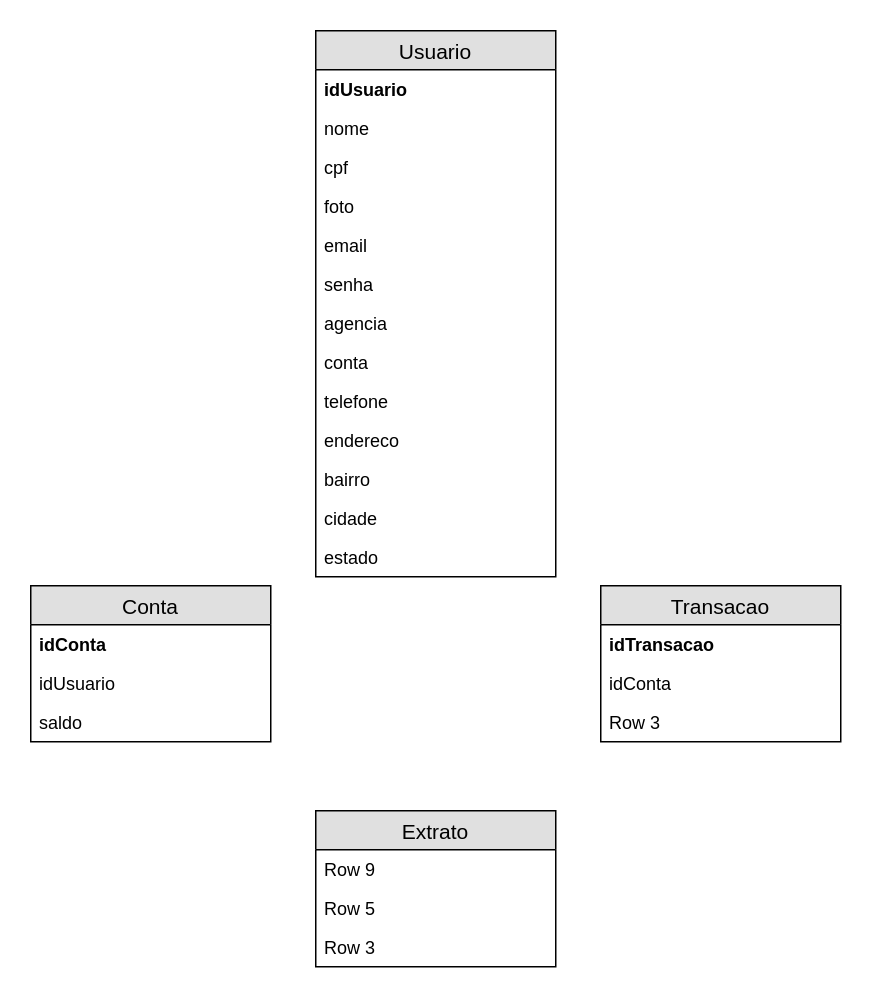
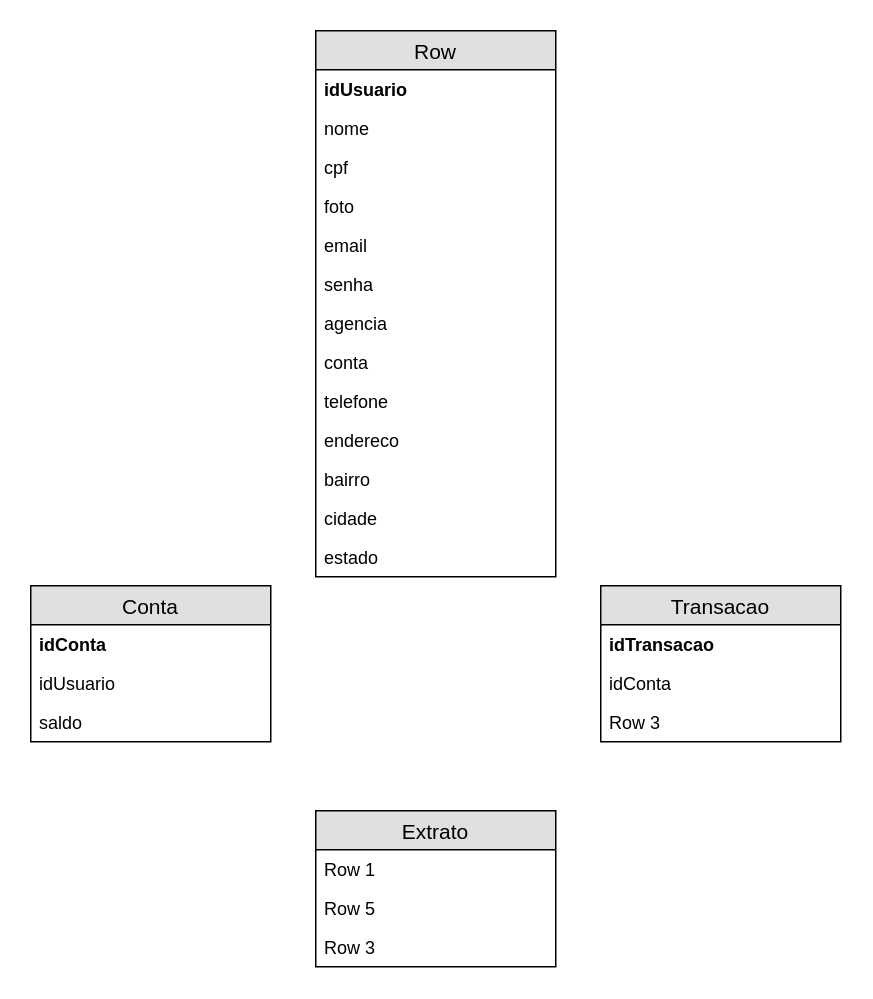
  <mxCell id="0" />
  <mxCell id="1" parent="0" />
- <mxCell id="2" value="Usuario" style="swimlane;fontStyle=0;childLayout=stackLayout;horizontal=1;startSize=26;fillColor=#e0e0e0;horizontalStack=0;resizeParent=1;resizeParentMax=0;resizeLast=0;collapsible=1;marginBottom=0;swimlaneFillColor=#ffffff;align=center;fontSize=14;" vertex="1" parent="1"><mxGeometry x="210" y="20" width="160" height="364" as="geometry"><mxRectangle x="50" y="70" width="80" height="26" as="alternateBounds" /></mxGeometry></mxCell>
+ <mxCell id="2" value="Row" style="swimlane;fontStyle=0;childLayout=stackLayout;horizontal=1;startSize=26;fillColor=#e0e0e0;horizontalStack=0;resizeParent=1;resizeParentMax=0;resizeLast=0;collapsible=1;marginBottom=0;swimlaneFillColor=#ffffff;align=center;fontSize=14;" vertex="1" parent="1"><mxGeometry x="210" y="20" width="160" height="364" as="geometry"><mxRectangle x="50" y="70" width="80" height="26" as="alternateBounds" /></mxGeometry></mxCell>
  <mxCell id="3" value="idUsuario" style="text;strokeColor=none;fillColor=none;spacingLeft=4;spacingRight=4;overflow=hidden;rotatable=0;points=[[0,0.5],[1,0.5]];portConstraint=eastwest;fontSize=12;fontStyle=1" vertex="1" parent="2"><mxGeometry y="26" width="160" height="26" as="geometry" /></mxCell>
  <mxCell id="4" value="nome" style="text;strokeColor=none;fillColor=none;spacingLeft=4;spacingRight=4;overflow=hidden;rotatable=0;points=[[0,0.5],[1,0.5]];portConstraint=eastwest;fontSize=12;" vertex="1" parent="2"><mxGeometry y="52" width="160" height="26" as="geometry" /></mxCell>
  <mxCell id="5" value="cpf" style="text;strokeColor=none;fillColor=none;spacingLeft=4;spacingRight=4;overflow=hidden;rotatable=0;points=[[0,0.5],[1,0.5]];portConstraint=eastwest;fontSize=12;" vertex="1" parent="2"><mxGeometry y="78" width="160" height="26" as="geometry" /></mxCell>
  <mxCell id="6" value="foto" style="text;strokeColor=none;fillColor=none;spacingLeft=4;spacingRight=4;overflow=hidden;rotatable=0;points=[[0,0.5],[1,0.5]];portConstraint=eastwest;fontSize=12;" vertex="1" parent="2"><mxGeometry y="104" width="160" height="26" as="geometry" /></mxCell>
  <mxCell id="7" value="email" style="text;strokeColor=none;fillColor=none;spacingLeft=4;spacingRight=4;overflow=hidden;rotatable=0;points=[[0,0.5],[1,0.5]];portConstraint=eastwest;fontSize=12;" vertex="1" parent="2"><mxGeometry y="130" width="160" height="26" as="geometry" /></mxCell>
  <mxCell id="8" value="senha" style="text;strokeColor=none;fillColor=none;spacingLeft=4;spacingRight=4;overflow=hidden;rotatable=0;points=[[0,0.5],[1,0.5]];portConstraint=eastwest;fontSize=12;" vertex="1" parent="2"><mxGeometry y="156" width="160" height="26" as="geometry" /></mxCell>
  <mxCell id="9" value="agencia " style="text;strokeColor=none;fillColor=none;spacingLeft=4;spacingRight=4;overflow=hidden;rotatable=0;points=[[0,0.5],[1,0.5]];portConstraint=eastwest;fontSize=12;" vertex="1" parent="2"><mxGeometry y="182" width="160" height="26" as="geometry" /></mxCell>
  <mxCell id="10" value="conta" style="text;strokeColor=none;fillColor=none;spacingLeft=4;spacingRight=4;overflow=hidden;rotatable=0;points=[[0,0.5],[1,0.5]];portConstraint=eastwest;fontSize=12;" vertex="1" parent="2"><mxGeometry y="208" width="160" height="26" as="geometry" /></mxCell>
  <mxCell id="11" value="telefone" style="text;strokeColor=none;fillColor=none;spacingLeft=4;spacingRight=4;overflow=hidden;rotatable=0;points=[[0,0.5],[1,0.5]];portConstraint=eastwest;fontSize=12;" vertex="1" parent="2"><mxGeometry y="234" width="160" height="26" as="geometry" /></mxCell>
  <mxCell id="12" value="endereco" style="text;strokeColor=none;fillColor=none;spacingLeft=4;spacingRight=4;overflow=hidden;rotatable=0;points=[[0,0.5],[1,0.5]];portConstraint=eastwest;fontSize=12;" vertex="1" parent="2"><mxGeometry y="260" width="160" height="26" as="geometry" /></mxCell>
  <mxCell id="13" value="bairro" style="text;strokeColor=none;fillColor=none;spacingLeft=4;spacingRight=4;overflow=hidden;rotatable=0;points=[[0,0.5],[1,0.5]];portConstraint=eastwest;fontSize=12;" vertex="1" parent="2"><mxGeometry y="286" width="160" height="26" as="geometry" /></mxCell>
  <mxCell id="14" value="cidade" style="text;strokeColor=none;fillColor=none;spacingLeft=4;spacingRight=4;overflow=hidden;rotatable=0;points=[[0,0.5],[1,0.5]];portConstraint=eastwest;fontSize=12;" vertex="1" parent="2"><mxGeometry y="312" width="160" height="26" as="geometry" /></mxCell>
  <mxCell id="15" value="estado" style="text;strokeColor=none;fillColor=none;spacingLeft=4;spacingRight=4;overflow=hidden;rotatable=0;points=[[0,0.5],[1,0.5]];portConstraint=eastwest;fontSize=12;" vertex="1" parent="2"><mxGeometry y="338" width="160" height="26" as="geometry" /></mxCell>
  <mxCell id="16" value="Conta" style="swimlane;fontStyle=0;childLayout=stackLayout;horizontal=1;startSize=26;fillColor=#e0e0e0;horizontalStack=0;resizeParent=1;resizeParentMax=0;resizeLast=0;collapsible=1;marginBottom=0;swimlaneFillColor=#ffffff;align=center;fontSize=14;" vertex="1" parent="1"><mxGeometry x="20" y="390" width="160" height="104" as="geometry"><mxRectangle x="50" y="70" width="80" height="26" as="alternateBounds" /></mxGeometry></mxCell>
  <mxCell id="17" value="idConta" style="text;strokeColor=none;fillColor=none;spacingLeft=4;spacingRight=4;overflow=hidden;rotatable=0;points=[[0,0.5],[1,0.5]];portConstraint=eastwest;fontSize=12;fontStyle=1" vertex="1" parent="16"><mxGeometry y="26" width="160" height="26" as="geometry" /></mxCell>
  <mxCell id="18" value="idUsuario" style="text;strokeColor=none;fillColor=none;spacingLeft=4;spacingRight=4;overflow=hidden;rotatable=0;points=[[0,0.5],[1,0.5]];portConstraint=eastwest;fontSize=12;" vertex="1" parent="16"><mxGeometry y="52" width="160" height="26" as="geometry" /></mxCell>
  <mxCell id="19" value="saldo" style="text;strokeColor=none;fillColor=none;spacingLeft=4;spacingRight=4;overflow=hidden;rotatable=0;points=[[0,0.5],[1,0.5]];portConstraint=eastwest;fontSize=12;" vertex="1" parent="16"><mxGeometry y="78" width="160" height="26" as="geometry" /></mxCell>
  <mxCell id="20" value="Transacao" style="swimlane;fontStyle=0;childLayout=stackLayout;horizontal=1;startSize=26;fillColor=#e0e0e0;horizontalStack=0;resizeParent=1;resizeParentMax=0;resizeLast=0;collapsible=1;marginBottom=0;swimlaneFillColor=#ffffff;align=center;fontSize=14;" vertex="1" parent="1"><mxGeometry x="400" y="390" width="160" height="104" as="geometry"><mxRectangle x="50" y="70" width="80" height="26" as="alternateBounds" /></mxGeometry></mxCell>
  <mxCell id="21" value="idTransacao" style="text;strokeColor=none;fillColor=none;spacingLeft=4;spacingRight=4;overflow=hidden;rotatable=0;points=[[0,0.5],[1,0.5]];portConstraint=eastwest;fontSize=12;fontStyle=1" vertex="1" parent="20"><mxGeometry y="26" width="160" height="26" as="geometry" /></mxCell>
  <mxCell id="22" value="idConta" style="text;strokeColor=none;fillColor=none;spacingLeft=4;spacingRight=4;overflow=hidden;rotatable=0;points=[[0,0.5],[1,0.5]];portConstraint=eastwest;fontSize=12;" vertex="1" parent="20"><mxGeometry y="52" width="160" height="26" as="geometry" /></mxCell>
  <mxCell id="23" value="Row 3" style="text;strokeColor=none;fillColor=none;spacingLeft=4;spacingRight=4;overflow=hidden;rotatable=0;points=[[0,0.5],[1,0.5]];portConstraint=eastwest;fontSize=12;" vertex="1" parent="20"><mxGeometry y="78" width="160" height="26" as="geometry" /></mxCell>
  <mxCell id="24" value="Extrato" style="swimlane;fontStyle=0;childLayout=stackLayout;horizontal=1;startSize=26;fillColor=#e0e0e0;horizontalStack=0;resizeParent=1;resizeParentMax=0;resizeLast=0;collapsible=1;marginBottom=0;swimlaneFillColor=#ffffff;align=center;fontSize=14;" vertex="1" parent="1"><mxGeometry x="210" y="540" width="160" height="104" as="geometry"><mxRectangle x="50" y="70" width="80" height="26" as="alternateBounds" /></mxGeometry></mxCell>
- <mxCell id="25" value="Row 9" style="text;strokeColor=none;fillColor=none;spacingLeft=4;spacingRight=4;overflow=hidden;rotatable=0;points=[[0,0.5],[1,0.5]];portConstraint=eastwest;fontSize=12;" vertex="1" parent="24"><mxGeometry y="26" width="160" height="26" as="geometry" /></mxCell>
+ <mxCell id="25" value="Row 1" style="text;strokeColor=none;fillColor=none;spacingLeft=4;spacingRight=4;overflow=hidden;rotatable=0;points=[[0,0.5],[1,0.5]];portConstraint=eastwest;fontSize=12;" vertex="1" parent="24"><mxGeometry y="26" width="160" height="26" as="geometry" /></mxCell>
  <mxCell id="26" value="Row 5" style="text;strokeColor=none;fillColor=none;spacingLeft=4;spacingRight=4;overflow=hidden;rotatable=0;points=[[0,0.5],[1,0.5]];portConstraint=eastwest;fontSize=12;" vertex="1" parent="24"><mxGeometry y="52" width="160" height="26" as="geometry" /></mxCell>
  <mxCell id="27" value="Row 3" style="text;strokeColor=none;fillColor=none;spacingLeft=4;spacingRight=4;overflow=hidden;rotatable=0;points=[[0,0.5],[1,0.5]];portConstraint=eastwest;fontSize=12;" vertex="1" parent="24"><mxGeometry y="78" width="160" height="26" as="geometry" /></mxCell>
